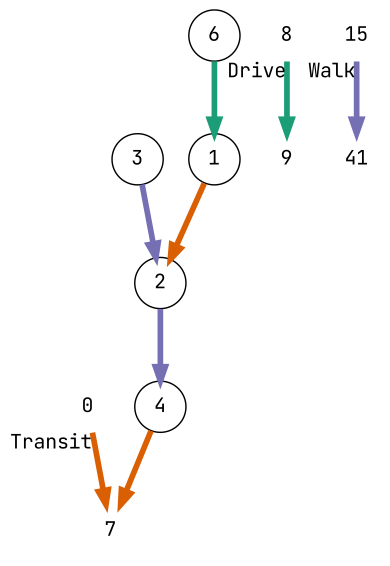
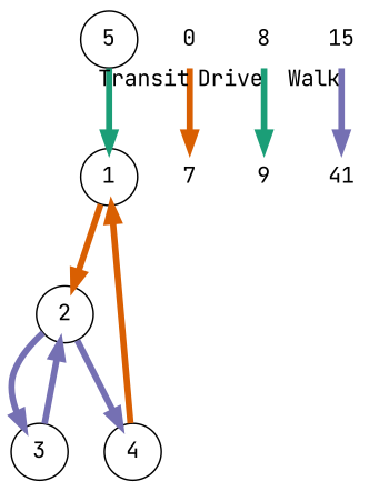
  digraph {
    fontname="JetBrains Mono"
    node [fontname="JetBrains Mono" shape=none]
    edge [color="#7570B3" fontname="JetBrains Mono" penwidth=4]
    1 [shape=circle]
    2 [shape=circle]
    3 [shape=circle]
    4 [shape=circle]
-   5 [shape=circle label=6]
+   5 [shape=circle]
    n6 [label=0 width=0.4]
    7 [width=0.4]
    8 [width=0.4]
    9 [width=0.4]
    n10 [label=15 width=0.4]
    n11 [label=41 width=0.4]
    1 -> 2 [color="#D95F02" label=" "]
+   2 -> 3 [label=" "]
    2 -> 4 [label=" "]
    3 -> 2 [label=" "]
-   4 -> 7 [color="#D95F02" label=" "]
+   4 -> 1 [color="#D95F02" label=" "]
    5 -> 1 [color="#1B9E77" label=" "]
    n6 -> 7 [color="#D95F02" taillabel=Transit]
    8 -> 9 [color="#1B9E77" taillabel=Drive]
    n10 -> n11 [taillabel=Walk]
  }
